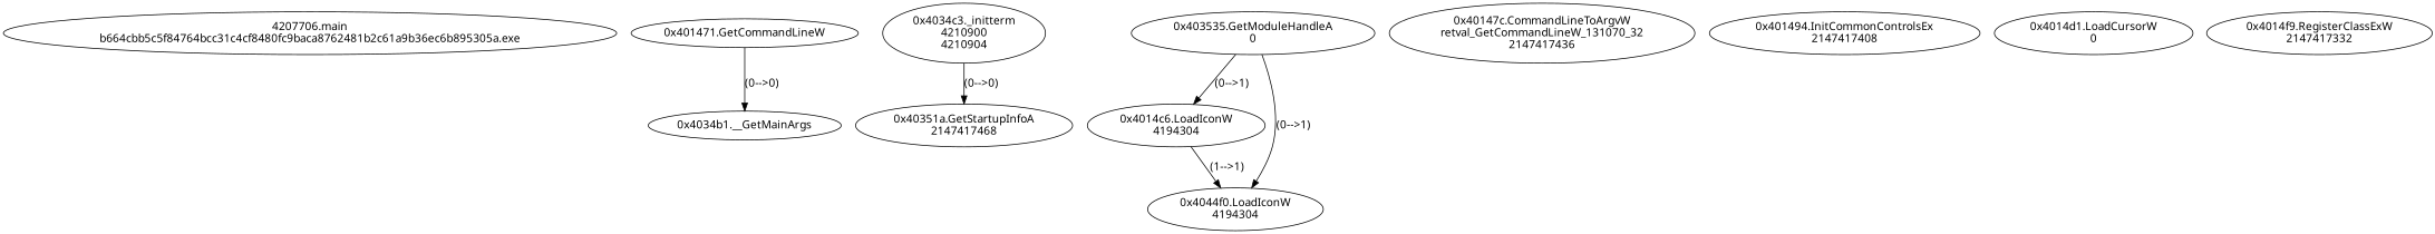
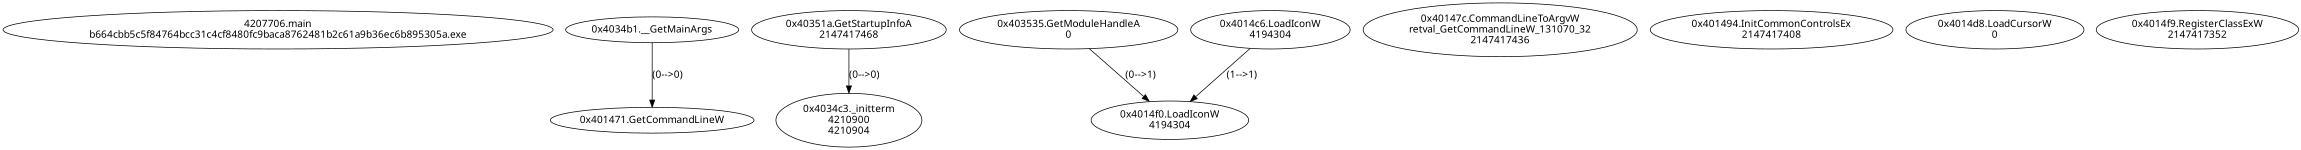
  digraph {
    fontname="Noto Sans"
    node [fontname="Noto Sans"]
    edge [fontname="Noto Sans"]
    n1 [label="4207706.main\nb664cbb5c5f84764bcc31c4cf8480fc9baca8762481b2c61a9b36ec6b895305a.exe"]
    n2 [label="0x4034b1.__GetMainArgs\n"]
    n3 [label="0x401471.GetCommandLineW\n"]
    n4 [label="0x4034c3._initterm\n4210900\n4210904"]
    n5 [label="0x40351a.GetStartupInfoA\n2147417468"]
    n6 [label="0x403535.GetModuleHandleA\n0"]
    n7 [label="0x4014c6.LoadIconW\n4194304\n"]
-   n8 [label="0x4044f0.LoadIconW\n4194304\n"]
+   n8 [label="0x4014f0.LoadIconW\n4194304\n"]
    n9 [label="0x40147c.CommandLineToArgvW\nretval_GetCommandLineW_131070_32\n2147417436"]
    n10 [label="0x401494.InitCommonControlsEx\n2147417408"]
-   n11 [label="0x4014d1.LoadCursorW\n0\n"]
-   n12 [label="0x4014f9.RegisterClassExW\n2147417332"]
-   n3 -> n2 [label="(0-->0)"]
-   n4 -> n5 [label="(0-->0)"]
-   n6 -> n7 [label="(0-->1)"]
+   n11 [label="0x4014d8.LoadCursorW\n0\n"]
+   n12 [label="0x4014f9.RegisterClassExW\n2147417352"]
+   n2 -> n3 [label="(0-->0)"]
+   n5 -> n4 [label="(0-->0)"]
    n6 -> n8 [label="(0-->1)"]
    n7 -> n8 [label="(1-->1)"]
  }
